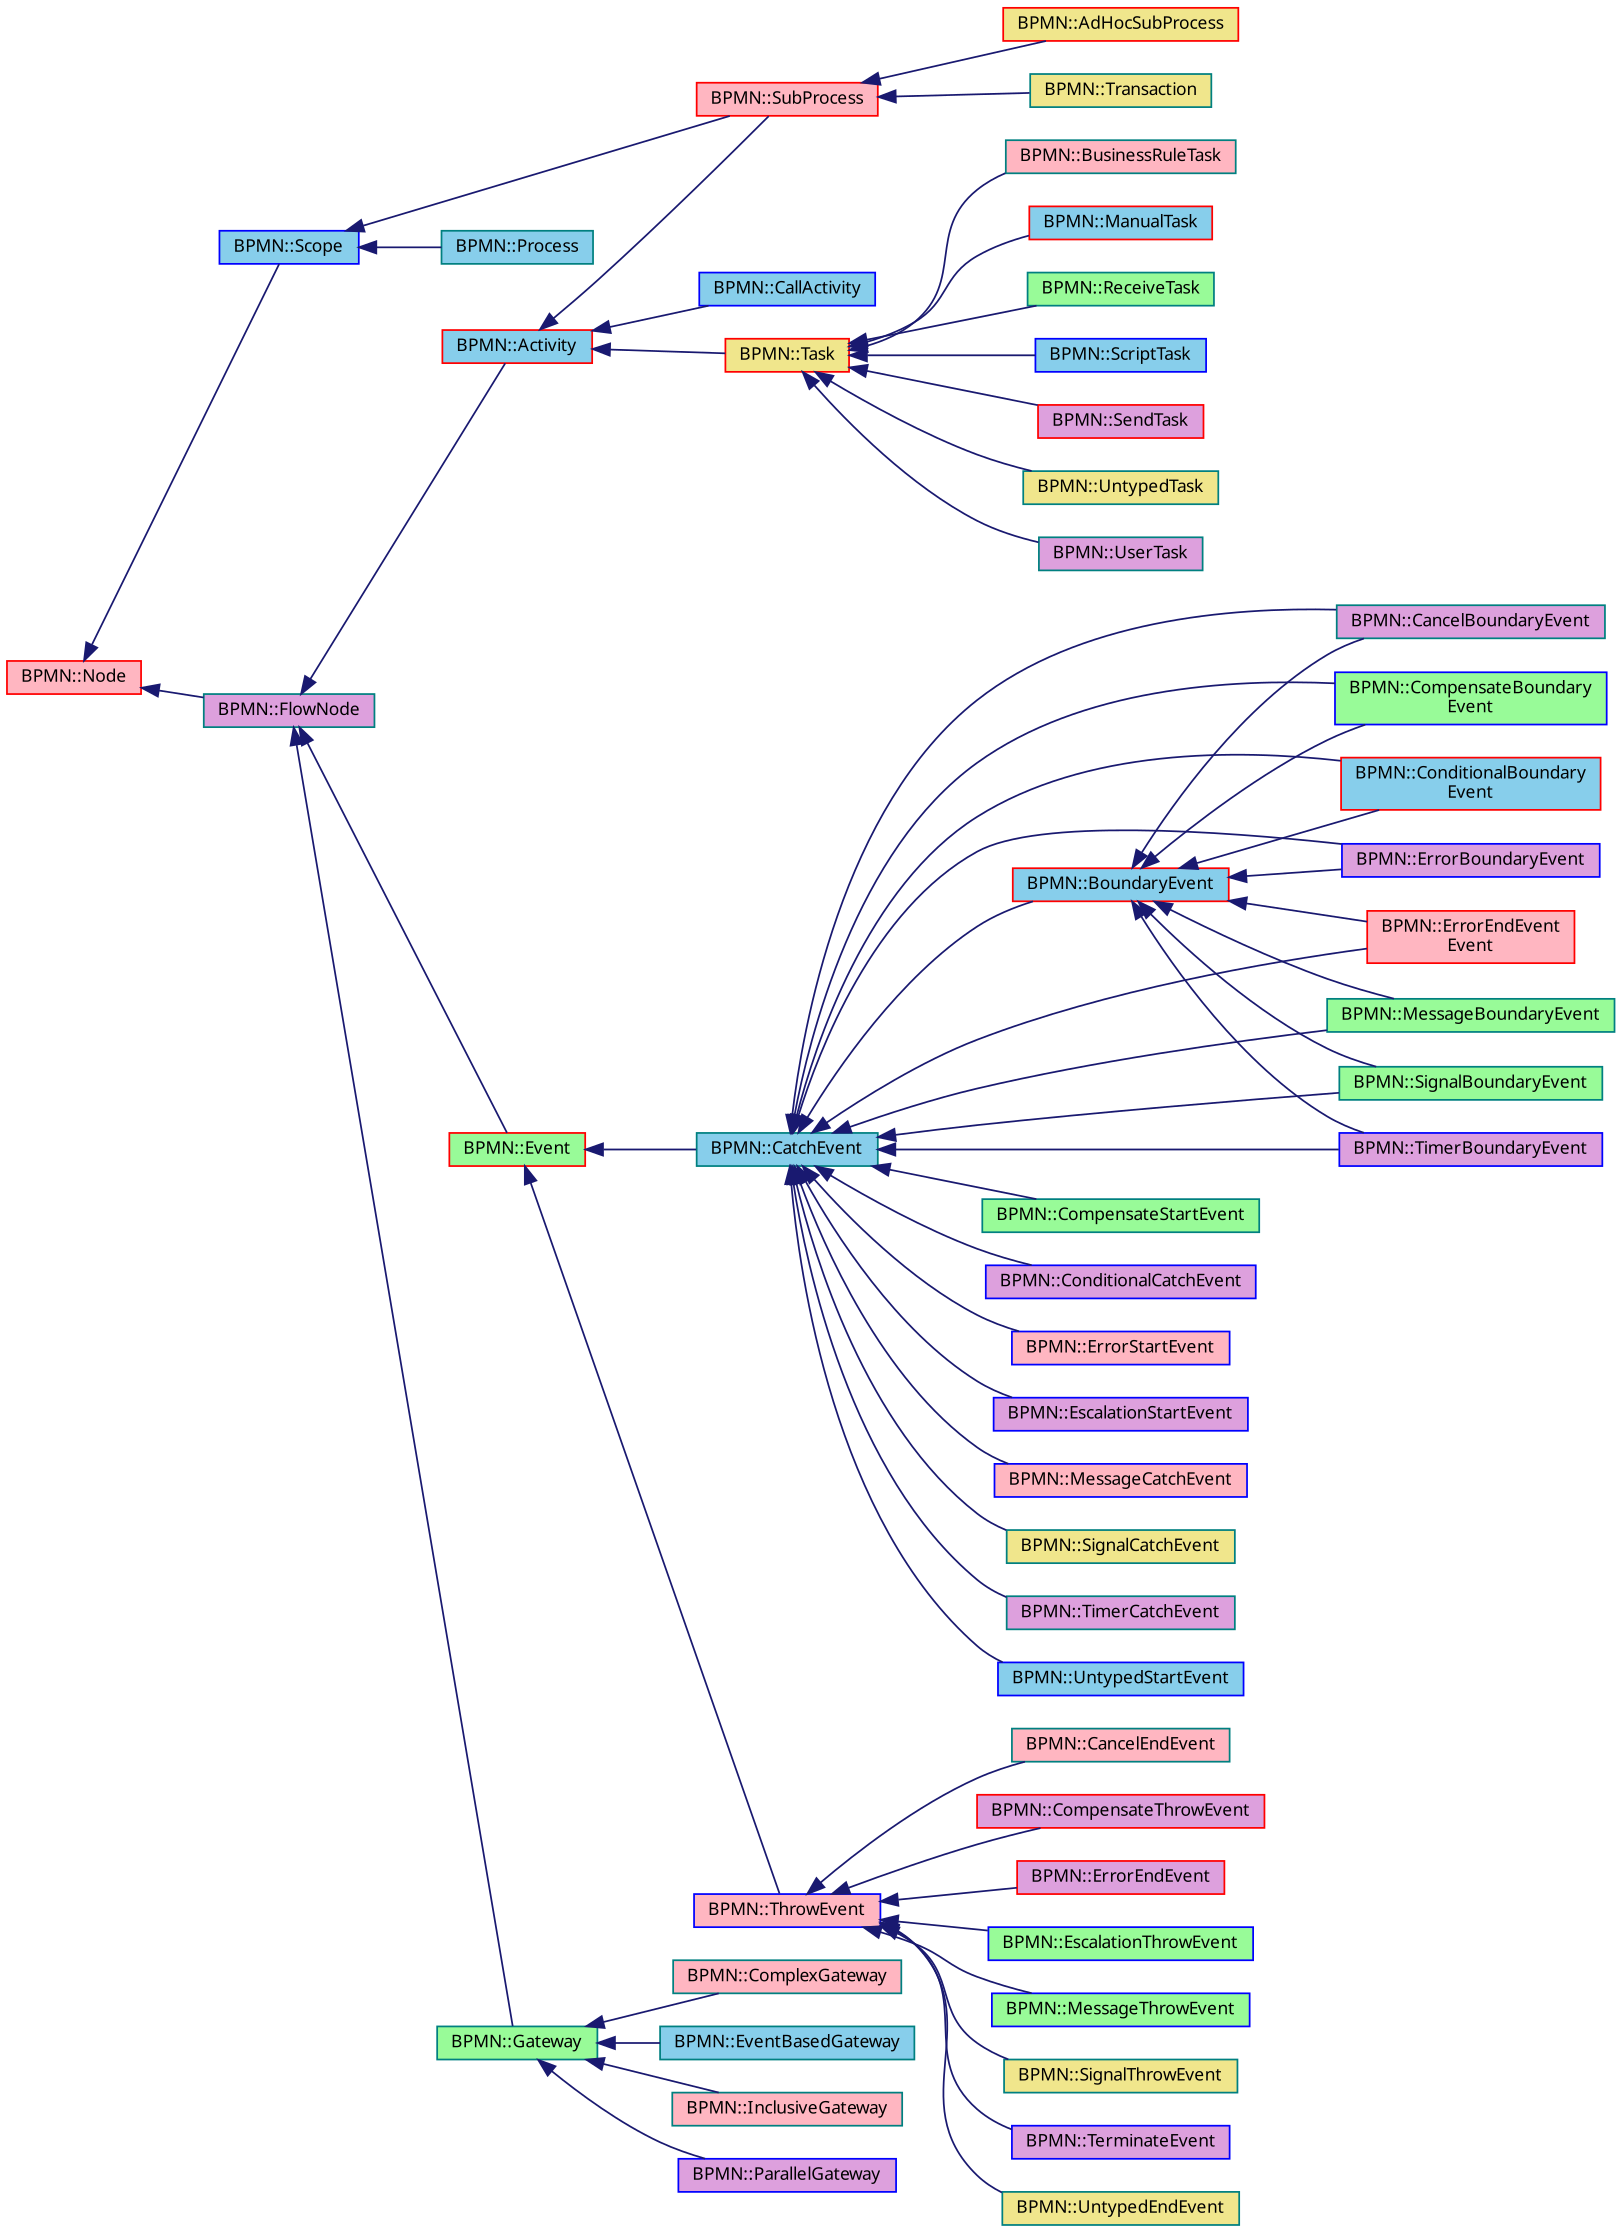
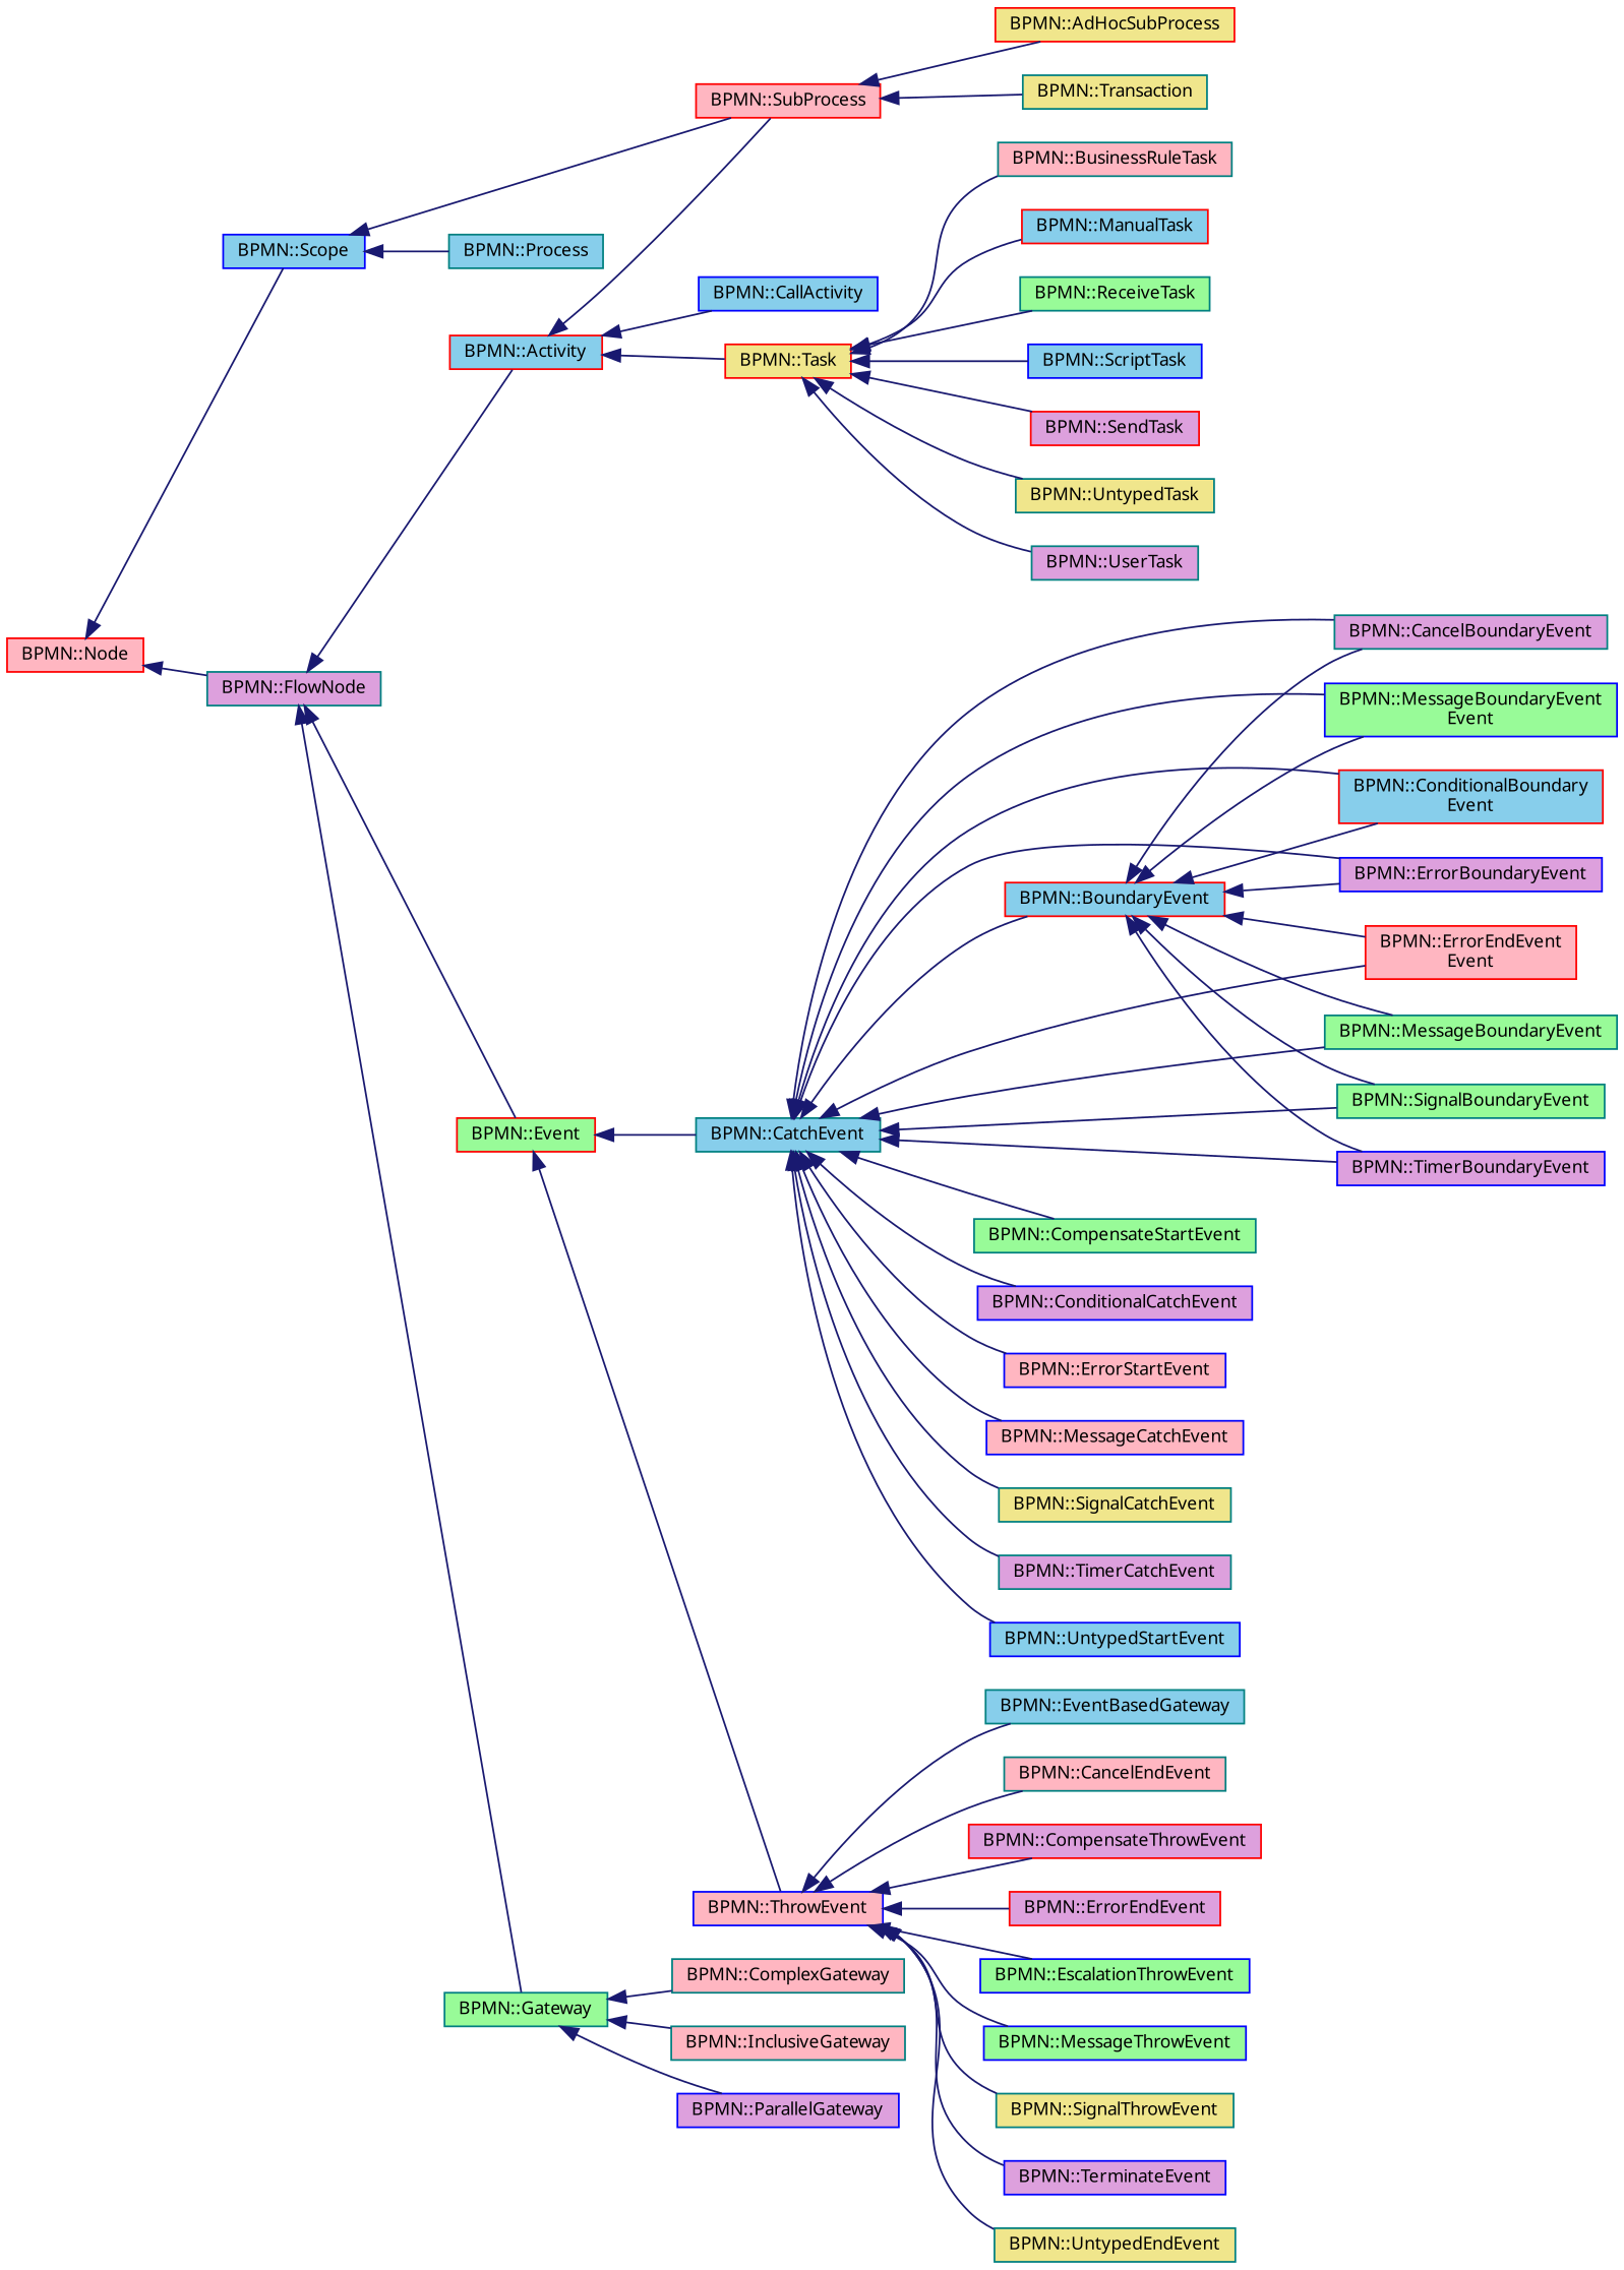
  digraph {
    fontname="Noto Sans"
    rankdir=LR
    node [color=teal fillcolor=plum fontname="Noto Sans" fontsize=10 shape=record style=filled]
    edge [color=midnightblue dir=back fontname="Noto Sans" fontsize=10 labelfontname=Helvetica labelfontsize=10 style=solid]
    n1 [color=red fillcolor=lightpink height=0.2 label="BPMN::Node" width=0.4]
    n2 [height=0.2 label="BPMN::FlowNode" width=0.4]
    n3 [color=blue fillcolor=skyblue height=0.2 label="BPMN::Scope" width=0.4]
    n4 [color=red fillcolor=skyblue height=0.2 label="BPMN::Activity" width=0.4]
    n5 [color=red fillcolor=palegreen height=0.2 label="BPMN::Event" width=0.4]
    n6 [fillcolor=palegreen height=0.2 label="BPMN::Gateway" width=0.4]
    n7 [color=red fillcolor=lightpink height=0.2 label="BPMN::SubProcess" width=0.4]
    n8 [fillcolor=skyblue height=0.2 label="BPMN::Process" width=0.4]
    n9 [color=blue fillcolor=skyblue height=0.2 label="BPMN::CallActivity" width=0.4]
    n10 [color=red fillcolor=khaki height=0.2 label="BPMN::Task" width=0.4]
    n11 [fillcolor=skyblue height=0.2 label="BPMN::CatchEvent" width=0.4]
    n12 [color=blue fillcolor=lightpink height=0.2 label="BPMN::ThrowEvent" width=0.4]
    n13 [fillcolor=lightpink height=0.2 label="BPMN::ComplexGateway" width=0.4]
    n14 [fillcolor=skyblue height=0.2 label="BPMN::EventBasedGateway" width=0.4]
    n15 [fillcolor=lightpink height=0.2 label="BPMN::InclusiveGateway" width=0.4]
    n16 [color=blue height=0.2 label="BPMN::ParallelGateway" width=0.4]
    n17 [color=red fillcolor=khaki height=0.2 label="BPMN::AdHocSubProcess" width=0.4]
    n18 [fillcolor=khaki height=0.2 label="BPMN::Transaction" width=0.4]
    n19 [fillcolor=lightpink height=0.2 label="BPMN::BusinessRuleTask" width=0.4]
    n20 [color=red fillcolor=skyblue height=0.2 label="BPMN::ManualTask" width=0.4]
    n21 [fillcolor=palegreen height=0.2 label="BPMN::ReceiveTask" width=0.4]
    n22 [color=blue fillcolor=skyblue height=0.2 label="BPMN::ScriptTask" width=0.4]
    n23 [color=red height=0.2 label="BPMN::SendTask" width=0.4]
    n24 [fillcolor=khaki height=0.2 label="BPMN::UntypedTask" width=0.4]
    n25 [height=0.2 label="BPMN::UserTask" width=0.4]
    n26 [color=red fillcolor=skyblue height=0.2 label="BPMN::BoundaryEvent" width=0.4]
    n27 [height=0.2 label="BPMN::CancelBoundaryEvent" width=0.4]
-   n28 [color=blue fillcolor=palegreen height=0.2 label="BPMN::CompensateBoundary\lEvent" width=0.4]
+   n28 [color=blue fillcolor=palegreen height=0.2 label="BPMN::MessageBoundaryEvent\lEvent" width=0.4]
    n29 [color=red fillcolor=skyblue height=0.2 label="BPMN::ConditionalBoundary\lEvent" width=0.4]
    n30 [color=blue height=0.2 label="BPMN::ErrorBoundaryEvent" width=0.4]
    n31 [color=red fillcolor=lightpink height=0.2 label="BPMN::ErrorEndEvent\lEvent" width=0.4]
    n32 [fillcolor=palegreen height=0.2 label="BPMN::MessageBoundaryEvent" width=0.4]
    n33 [fillcolor=palegreen height=0.2 label="BPMN::SignalBoundaryEvent" width=0.4]
    n34 [color=blue height=0.2 label="BPMN::TimerBoundaryEvent" width=0.4]
    n35 [fillcolor=palegreen height=0.2 label="BPMN::CompensateStartEvent" width=0.4]
    n36 [color=blue height=0.2 label="BPMN::ConditionalCatchEvent" width=0.4]
    n37 [color=blue fillcolor=lightpink height=0.2 label="BPMN::ErrorStartEvent" width=0.4]
-   n38 [color=blue height=0.2 label="BPMN::EscalationStartEvent" width=0.4]
    n39 [color=blue fillcolor=lightpink height=0.2 label="BPMN::MessageCatchEvent" width=0.4]
    n40 [fillcolor=khaki height=0.2 label="BPMN::SignalCatchEvent" width=0.4]
    n41 [height=0.2 label="BPMN::TimerCatchEvent" width=0.4]
    n42 [color=blue fillcolor=skyblue height=0.2 label="BPMN::UntypedStartEvent" width=0.4]
    n43 [fillcolor=lightpink height=0.2 label="BPMN::CancelEndEvent" width=0.4]
    n44 [color=red height=0.2 label="BPMN::CompensateThrowEvent" width=0.4]
    n45 [color=red height=0.2 label="BPMN::ErrorEndEvent" width=0.4]
    n46 [color=blue fillcolor=palegreen height=0.2 label="BPMN::EscalationThrowEvent" width=0.4]
    n47 [color=blue fillcolor=palegreen height=0.2 label="BPMN::MessageThrowEvent" width=0.4]
    n48 [fillcolor=khaki height=0.2 label="BPMN::SignalThrowEvent" width=0.4]
    n49 [color=blue height=0.2 label="BPMN::TerminateEvent" width=0.4]
    n50 [fillcolor=khaki height=0.2 label="BPMN::UntypedEndEvent" width=0.4]
    n1 -> n2
    n1 -> n3
    n2 -> n4
    n2 -> n5
    n2 -> n6
    n3 -> n7
    n3 -> n8
    n4 -> n7
    n4 -> n9
    n4 -> n10
    n5 -> n11
    n5 -> n12
    n6 -> n13
-   n6 -> n14
+   n12 -> n14
    n6 -> n15
    n6 -> n16
    n7 -> n17
    n7 -> n18
    n10 -> n19
    n10 -> n20
    n10 -> n21
    n10 -> n22
    n10 -> n23
    n10 -> n24
    n10 -> n25
    n11 -> n26
    n11 -> n27
    n11 -> n28
    n11 -> n29
    n11 -> n30
    n11 -> n31
    n11 -> n32
    n11 -> n33
    n11 -> n34
    n11 -> n35
    n11 -> n36
    n11 -> n37
-   n11 -> n38
    n11 -> n39
    n11 -> n40
    n11 -> n41
    n11 -> n42
    n12 -> n43
    n12 -> n44
    n12 -> n45
    n12 -> n46
    n12 -> n47
    n12 -> n48
    n12 -> n49
    n12 -> n50
    n26 -> n27
    n26 -> n28
    n26 -> n29
    n26 -> n30
    n26 -> n31
    n26 -> n32
    n26 -> n33
    n26 -> n34
  }
